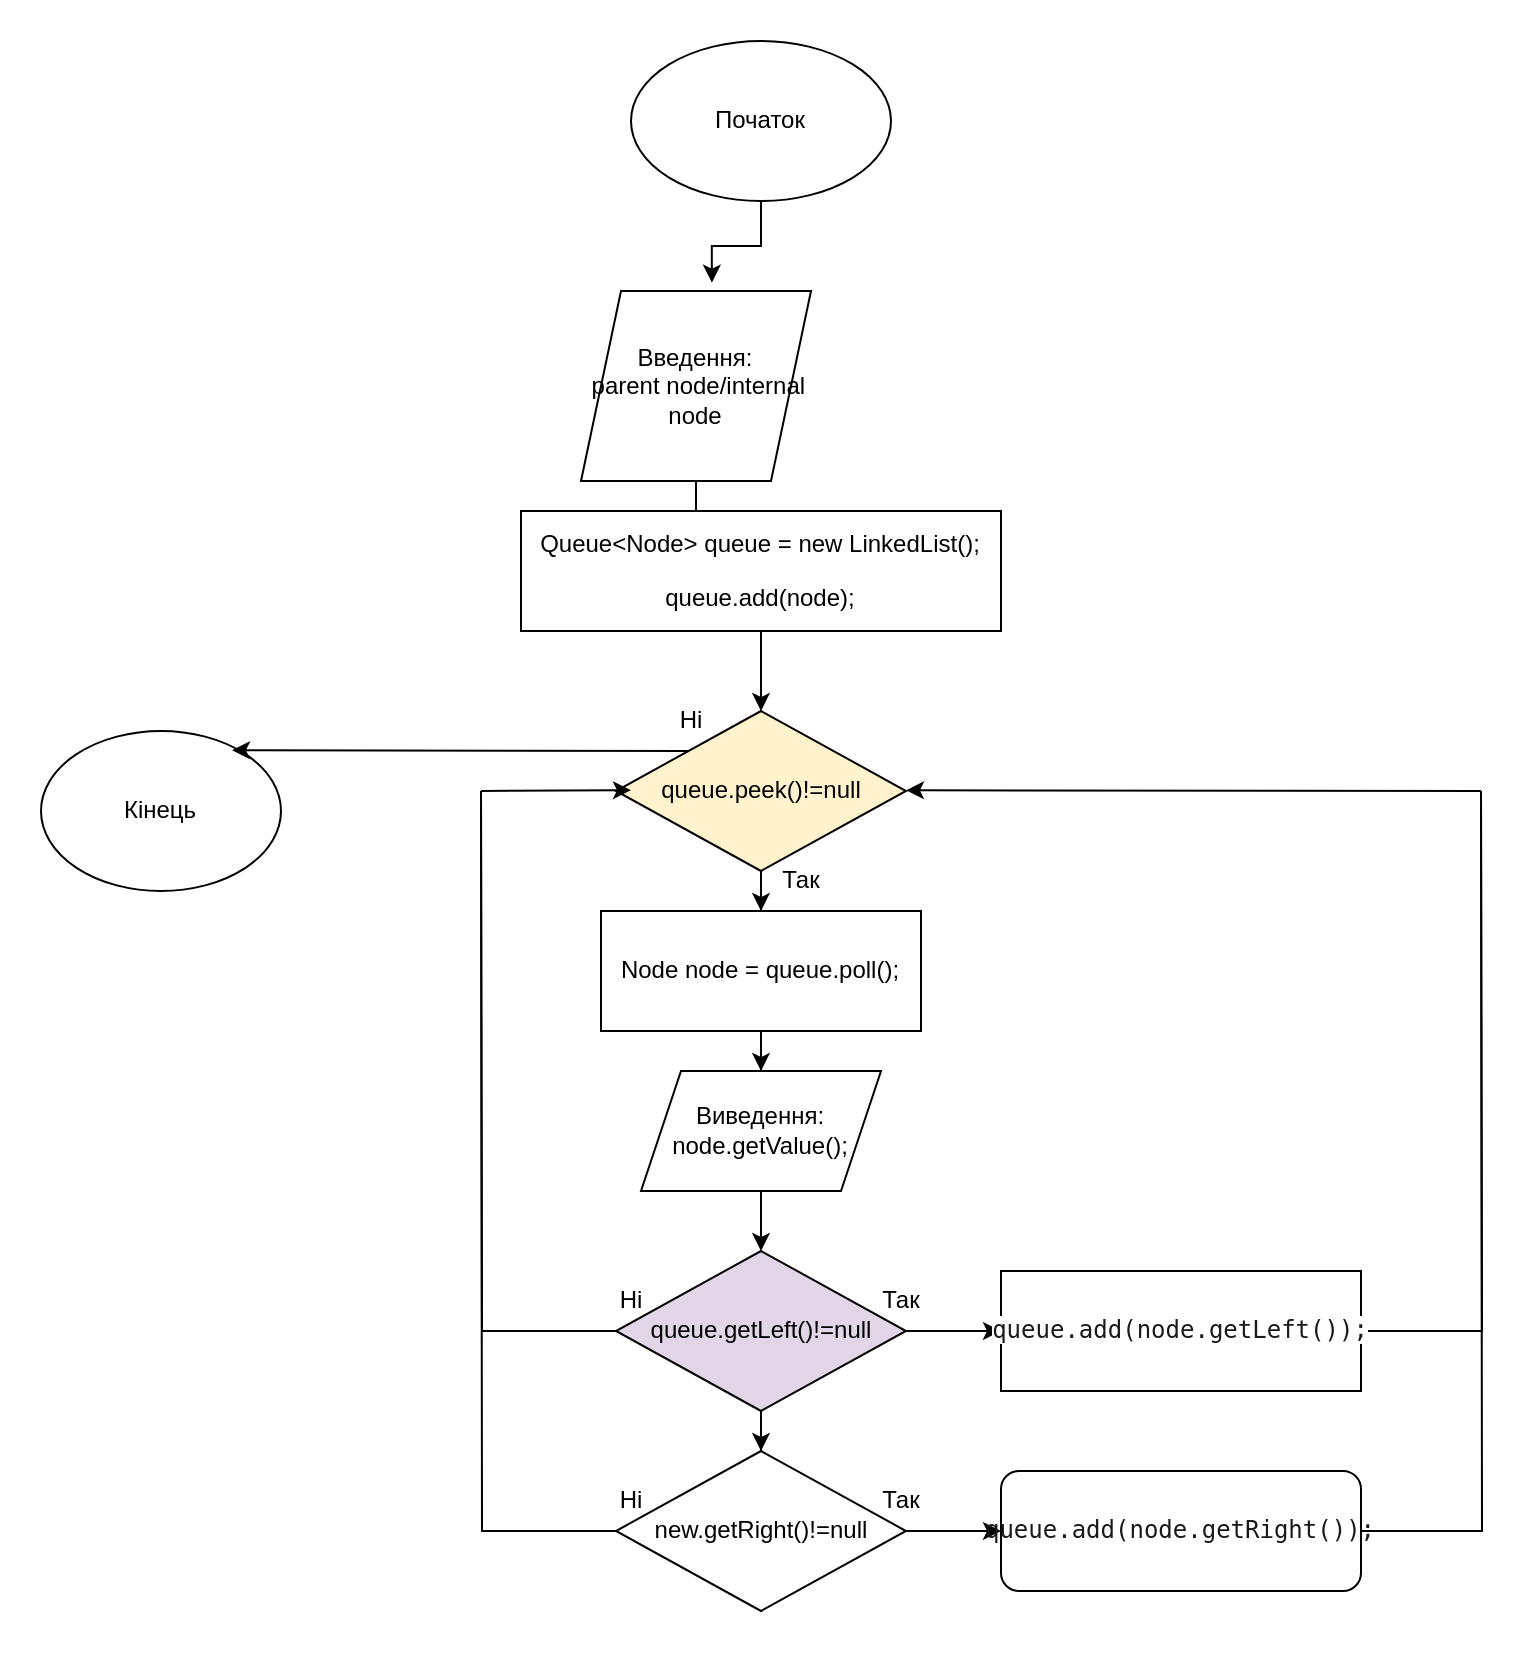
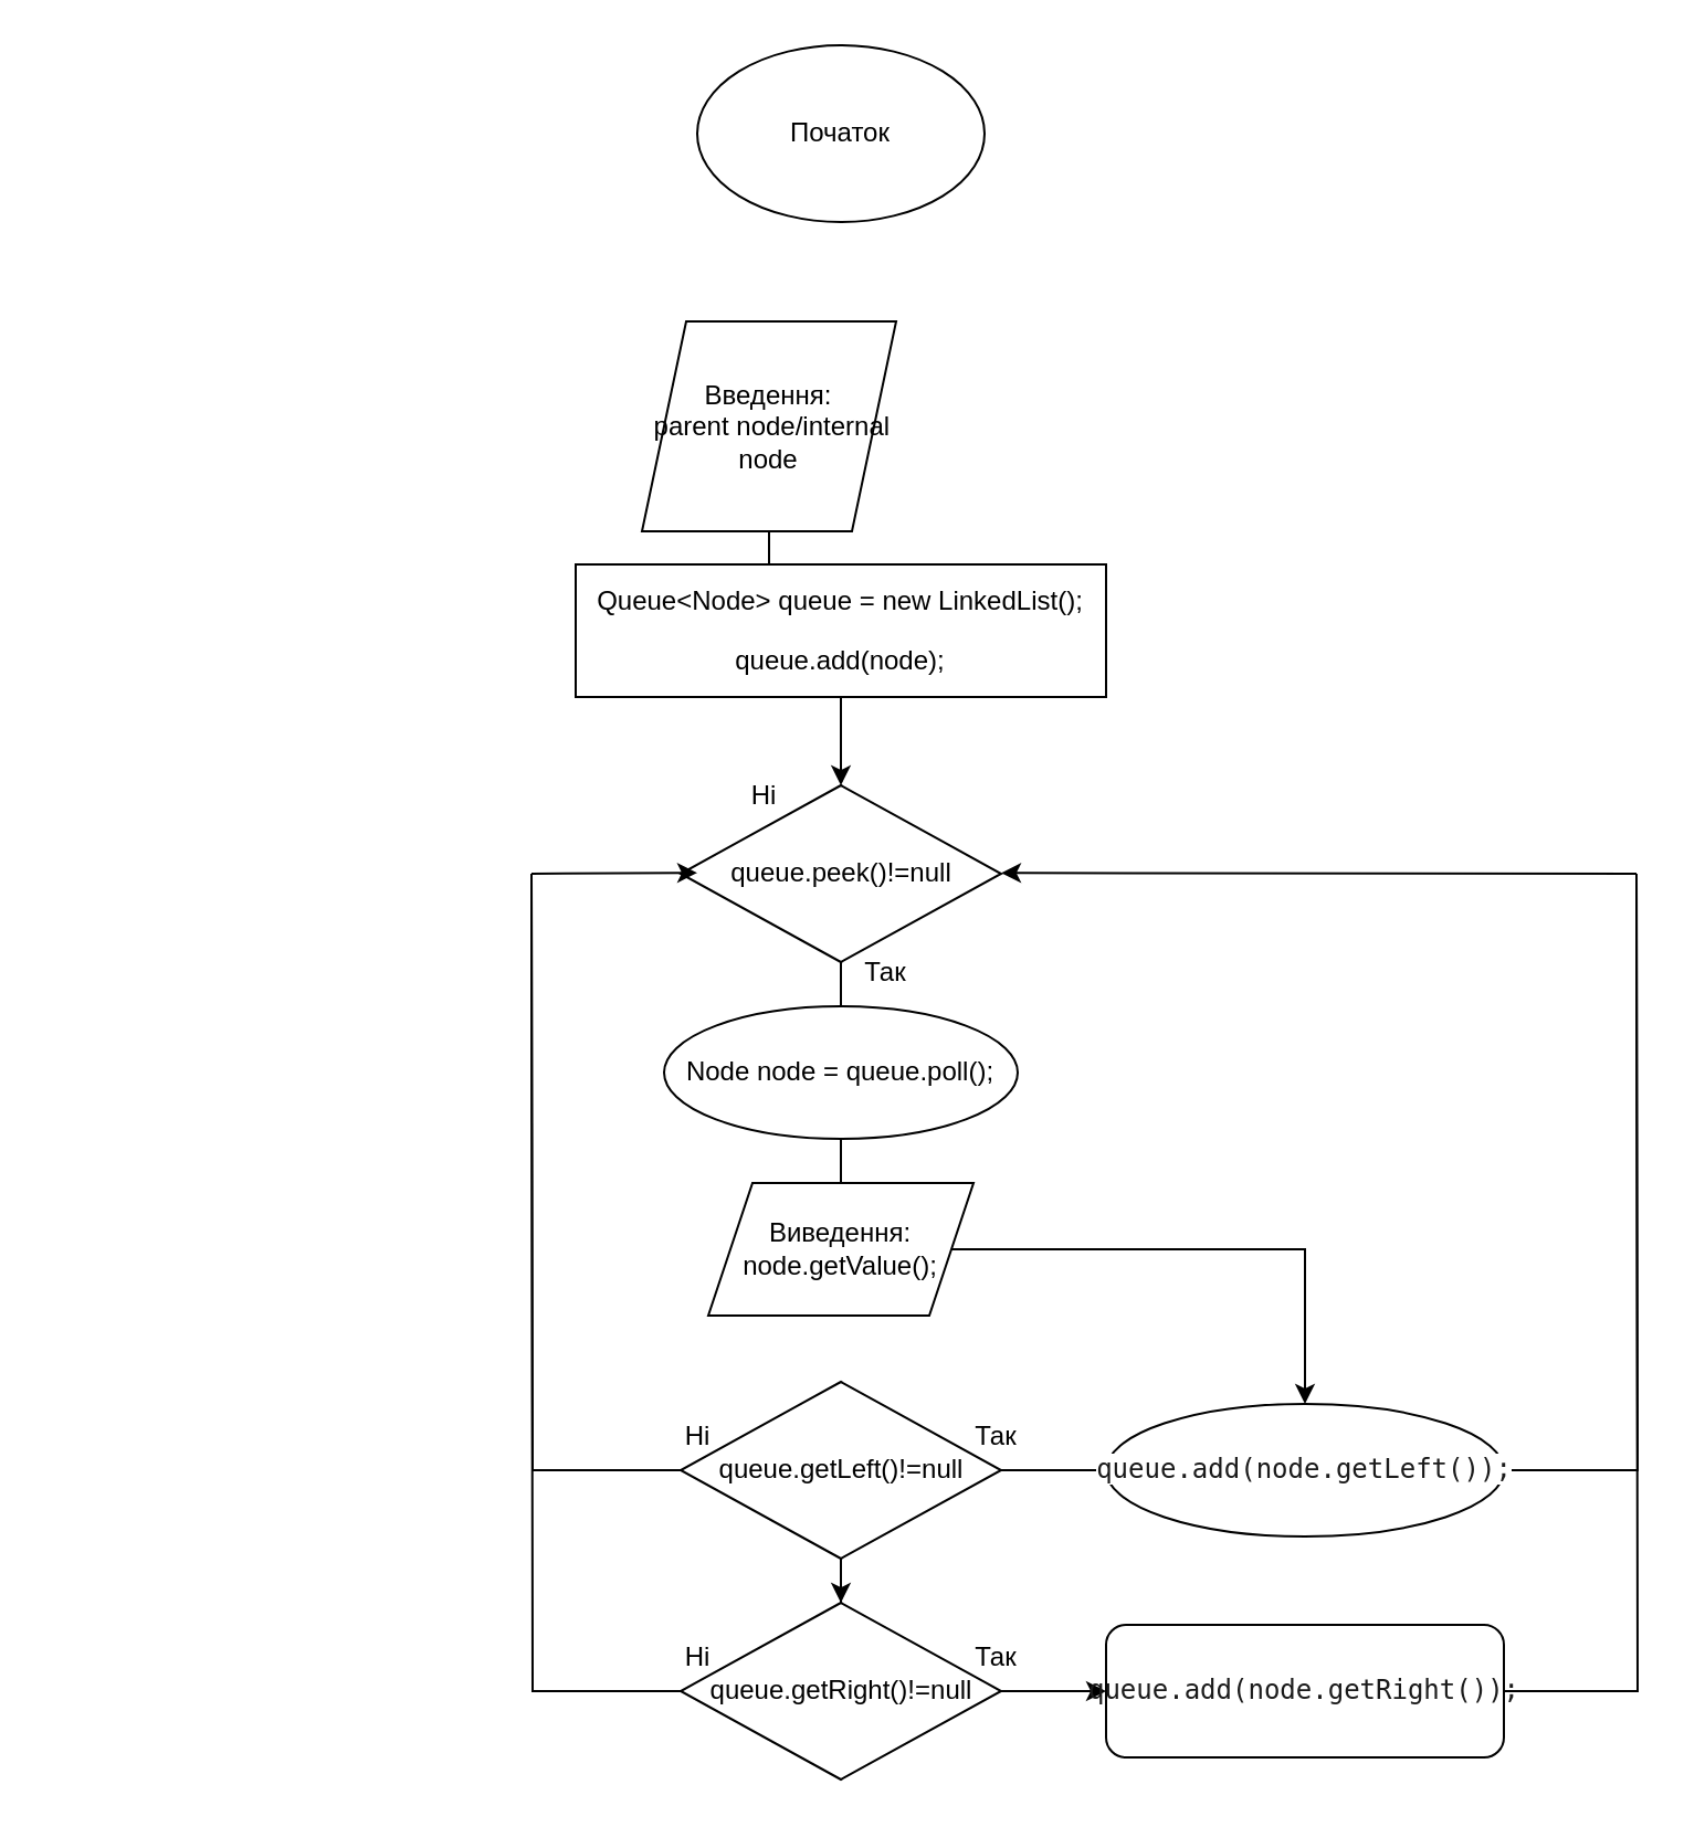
  <mxCell id="0" />
  <mxCell id="1" parent="0" />
  <mxCell id="2" value="Початок" style="ellipse;whiteSpace=wrap;html=1;" vertex="1" parent="1"><mxGeometry x="315" y="20" width="130" height="80" as="geometry" /></mxCell>
  <mxCell id="3" style="edgeStyle=orthogonalEdgeStyle;rounded=0;orthogonalLoop=1;jettySize=auto;html=1;entryX=0.5;entryY=0;entryDx=0;entryDy=0;" edge="1" parent="1" source="4" target="8"><mxGeometry relative="1" as="geometry"><mxPoint x="360" y="235" as="targetPoint" /></mxGeometry></mxCell>
  <mxCell id="4" value="Введення:&lt;br&gt;&amp;nbsp;parent node/internal node" style="shape=parallelogram;perimeter=parallelogramPerimeter;whiteSpace=wrap;html=1;fixedSize=1;" vertex="1" parent="1"><mxGeometry x="290" y="145" width="115" height="95" as="geometry" /></mxCell>
- <mxCell id="5" value="Кінець" style="ellipse;whiteSpace=wrap;html=1;" vertex="1" parent="1"><mxGeometry x="20" y="365" width="120" height="80" as="geometry" /></mxCell>
- <mxCell id="6" style="edgeStyle=orthogonalEdgeStyle;rounded=0;orthogonalLoop=1;jettySize=auto;html=1;entryX=0.569;entryY=-0.044;entryDx=0;entryDy=0;entryPerimeter=0;" edge="1" parent="1" source="2" target="4"><mxGeometry relative="1" as="geometry" /></mxCell>
  <mxCell id="7" style="edgeStyle=orthogonalEdgeStyle;rounded=0;orthogonalLoop=1;jettySize=auto;html=1;entryX=0.5;entryY=0;entryDx=0;entryDy=0;" edge="1" parent="1" source="8" target="10"><mxGeometry relative="1" as="geometry" /></mxCell>
  <mxCell id="8" value="&lt;div style=&quot;&quot;&gt;&lt;pre style=&quot;&quot;&gt;&lt;div style=&quot;&quot;&gt;&lt;pre style=&quot;&quot;&gt;&lt;font face=&quot;Helvetica&quot;&gt;Queue&amp;lt;Node&amp;gt; queue = new LinkedList();&lt;/font&gt;&lt;/pre&gt;&lt;pre style=&quot;&quot;&gt;&lt;font face=&quot;Helvetica&quot;&gt;queue.add(node);&lt;/font&gt;&lt;/pre&gt;&lt;/div&gt;&lt;/pre&gt;&lt;/div&gt;" style="rounded=0;whiteSpace=wrap;html=1;" vertex="1" parent="1"><mxGeometry x="260" y="255" width="240" height="60" as="geometry" /></mxCell>
- <mxCell id="9" style="edgeStyle=orthogonalEdgeStyle;rounded=0;orthogonalLoop=1;jettySize=auto;html=1;entryX=0.5;entryY=0;entryDx=0;entryDy=0;" edge="1" parent="1" source="10" target="12"><mxGeometry relative="1" as="geometry" /></mxCell>
- <mxCell id="10" value="queue.peek()!=null" style="rhombus;whiteSpace=wrap;html=1;fillColor=#fff2cc;" vertex="1" parent="1"><mxGeometry x="307.5" y="355" width="145" height="80" as="geometry" /></mxCell>
- <mxCell id="11" style="edgeStyle=orthogonalEdgeStyle;rounded=0;orthogonalLoop=1;jettySize=auto;html=1;entryX=0.5;entryY=0;entryDx=0;entryDy=0;" edge="1" parent="1" source="12" target="14"><mxGeometry relative="1" as="geometry" /></mxCell>
- <mxCell id="12" value="Node node = queue.poll();" style="rounded=0;whiteSpace=wrap;html=1;" vertex="1" parent="1"><mxGeometry x="300" y="455" width="160" height="60" as="geometry" /></mxCell>
- <mxCell id="13" style="edgeStyle=orthogonalEdgeStyle;rounded=0;orthogonalLoop=1;jettySize=auto;html=1;entryX=0.5;entryY=0;entryDx=0;entryDy=0;" edge="1" parent="1" source="14" target="18"><mxGeometry relative="1" as="geometry" /></mxCell>
+ <mxCell id="9" style="edgeStyle=orthogonalEdgeStyle;rounded=0;orthogonalLoop=1;jettySize=auto;html=1;entryX=0.5;entryY=0;entryDx=0;entryDy=0;endArrow=none;" edge="1" parent="1" source="10" target="12"><mxGeometry relative="1" as="geometry" /></mxCell>
+ <mxCell id="10" value="queue.peek()!=null" style="rhombus;whiteSpace=wrap;html=1;" vertex="1" parent="1"><mxGeometry x="307.5" y="355" width="145" height="80" as="geometry" /></mxCell>
+ <mxCell id="11" style="edgeStyle=orthogonalEdgeStyle;rounded=0;orthogonalLoop=1;jettySize=auto;html=1;entryX=0.5;entryY=0;entryDx=0;entryDy=0;endArrow=none;" edge="1" parent="1" source="12" target="14"><mxGeometry relative="1" as="geometry" /></mxCell>
+ <mxCell id="12" value="Node node = queue.poll();" style="ellipse;whiteSpace=wrap;html=1;" vertex="1" parent="1"><mxGeometry x="300" y="455" width="160" height="60" as="geometry" /></mxCell>
+ <mxCell id="13" style="edgeStyle=orthogonalEdgeStyle;rounded=0;orthogonalLoop=1;jettySize=auto;html=1;" edge="1" parent="1" source="14" target="25"><mxGeometry relative="1" as="geometry" /></mxCell>
  <mxCell id="14" value="Виведення:&lt;br&gt;node.getValue();" style="shape=parallelogram;perimeter=parallelogramPerimeter;whiteSpace=wrap;html=1;fixedSize=1;" vertex="1" parent="1"><mxGeometry x="320" y="535" width="120" height="60" as="geometry" /></mxCell>
- <mxCell id="15" style="edgeStyle=orthogonalEdgeStyle;rounded=0;orthogonalLoop=1;jettySize=auto;html=1;entryX=0;entryY=0.5;entryDx=0;entryDy=0;" edge="1" parent="1" source="18" target="25"><mxGeometry relative="1" as="geometry" /></mxCell>
+ <mxCell id="15" style="edgeStyle=orthogonalEdgeStyle;rounded=0;orthogonalLoop=1;jettySize=auto;html=1;entryX=0;entryY=0.5;entryDx=0;entryDy=0;endArrow=none;" edge="1" parent="1" source="18" target="25"><mxGeometry relative="1" as="geometry" /></mxCell>
  <mxCell id="16" style="edgeStyle=orthogonalEdgeStyle;rounded=0;orthogonalLoop=1;jettySize=auto;html=1;endArrow=none;endFill=0;" edge="1" parent="1" source="18"><mxGeometry relative="1" as="geometry"><mxPoint x="240" y="395" as="targetPoint" /></mxGeometry></mxCell>
  <mxCell id="17" style="edgeStyle=orthogonalEdgeStyle;rounded=0;orthogonalLoop=1;jettySize=auto;html=1;entryX=0.5;entryY=0;entryDx=0;entryDy=0;" edge="1" parent="1" source="18" target="21"><mxGeometry relative="1" as="geometry" /></mxCell>
- <mxCell id="18" value="queue.getLeft()!=null" style="rhombus;whiteSpace=wrap;html=1;fillColor=#e1d5e7;" vertex="1" parent="1"><mxGeometry x="307.5" y="625" width="145" height="80" as="geometry" /></mxCell>
+ <mxCell id="18" value="queue.getLeft()!=null" style="rhombus;whiteSpace=wrap;html=1;" vertex="1" parent="1"><mxGeometry x="307.5" y="625" width="145" height="80" as="geometry" /></mxCell>
  <mxCell id="19" style="edgeStyle=orthogonalEdgeStyle;rounded=0;orthogonalLoop=1;jettySize=auto;html=1;endArrow=none;endFill=0;" edge="1" parent="1" source="21"><mxGeometry relative="1" as="geometry"><mxPoint x="240" y="395" as="targetPoint" /></mxGeometry></mxCell>
  <mxCell id="20" style="edgeStyle=orthogonalEdgeStyle;rounded=0;orthogonalLoop=1;jettySize=auto;html=1;entryX=0;entryY=0.5;entryDx=0;entryDy=0;" edge="1" parent="1" source="21" target="23"><mxGeometry relative="1" as="geometry" /></mxCell>
- <mxCell id="21" value="new.getRight()!=null" style="rhombus;whiteSpace=wrap;html=1;" vertex="1" parent="1"><mxGeometry x="307.5" y="725" width="145" height="80" as="geometry" /></mxCell>
+ <mxCell id="21" value="queue.getRight()!=null" style="rhombus;whiteSpace=wrap;html=1;" vertex="1" parent="1"><mxGeometry x="307.5" y="725" width="145" height="80" as="geometry" /></mxCell>
  <mxCell id="22" style="edgeStyle=orthogonalEdgeStyle;rounded=0;orthogonalLoop=1;jettySize=auto;html=1;endArrow=none;endFill=0;" edge="1" parent="1" source="23"><mxGeometry relative="1" as="geometry"><mxPoint x="740" y="395" as="targetPoint" /></mxGeometry></mxCell>
  <mxCell id="23" value="&lt;pre style=&quot;border-color: var(--border-color);&quot;&gt;&lt;font style=&quot;border-color: var(--border-color);&quot; color=&quot;#1a1a1a&quot;&gt;queue.add(node.getRight());&lt;/font&gt;&lt;/pre&gt;" style="whiteSpace=wrap;html=1;rounded=1;" vertex="1" parent="1"><mxGeometry x="500" y="735" width="180" height="60" as="geometry" /></mxCell>
  <mxCell id="24" style="edgeStyle=orthogonalEdgeStyle;rounded=0;orthogonalLoop=1;jettySize=auto;html=1;endArrow=none;endFill=0;" edge="1" parent="1" source="25"><mxGeometry relative="1" as="geometry"><mxPoint x="740" y="395" as="targetPoint" /></mxGeometry></mxCell>
- <mxCell id="25" value="&lt;div style=&quot;font-family: &amp;quot;JetBrains Mono&amp;quot;, monospace;&quot;&gt;&lt;pre style=&quot;&quot;&gt;&lt;font style=&quot;background-color: rgb(255, 255, 255);&quot; color=&quot;#1a1a1a&quot;&gt;queue.add(node.getLeft());&lt;/font&gt;&lt;/pre&gt;&lt;/div&gt;" style="rounded=0;whiteSpace=wrap;html=1;" vertex="1" parent="1"><mxGeometry x="500" y="635" width="180" height="60" as="geometry" /></mxCell>
+ <mxCell id="25" value="&lt;div style=&quot;font-family: &amp;quot;JetBrains Mono&amp;quot;, monospace;&quot;&gt;&lt;pre style=&quot;&quot;&gt;&lt;font style=&quot;background-color: rgb(255, 255, 255);&quot; color=&quot;#1a1a1a&quot;&gt;queue.add(node.getLeft());&lt;/font&gt;&lt;/pre&gt;&lt;/div&gt;" style="ellipse;whiteSpace=wrap;html=1;" vertex="1" parent="1"><mxGeometry x="500" y="635" width="180" height="60" as="geometry" /></mxCell>
  <mxCell id="26" value="" style="edgeStyle=none;orthogonalLoop=1;jettySize=auto;html=1;rounded=0;" edge="1" parent="1"><mxGeometry width="100" relative="1" as="geometry"><mxPoint x="740" y="395" as="sourcePoint" /><mxPoint x="452.5" y="394.66" as="targetPoint" /><Array as="points" /></mxGeometry></mxCell>
  <mxCell id="27" value="" style="edgeStyle=none;orthogonalLoop=1;jettySize=auto;html=1;rounded=0;" edge="1" parent="1"><mxGeometry width="100" relative="1" as="geometry"><mxPoint x="240" y="395" as="sourcePoint" /><mxPoint x="315" y="394.58" as="targetPoint" /><Array as="points" /></mxGeometry></mxCell>
  <mxCell id="28" value="Ні" style="text;html=1;align=center;verticalAlign=middle;resizable=0;points=[];autosize=1;strokeColor=none;fillColor=none;" vertex="1" parent="1"><mxGeometry x="300" y="635" width="30" height="30" as="geometry" /></mxCell>
  <mxCell id="29" value="Ні" style="text;html=1;align=center;verticalAlign=middle;resizable=0;points=[];autosize=1;strokeColor=none;fillColor=none;" vertex="1" parent="1"><mxGeometry x="300" y="735" width="30" height="30" as="geometry" /></mxCell>
  <mxCell id="30" value="Так" style="text;html=1;align=center;verticalAlign=middle;resizable=0;points=[];autosize=1;strokeColor=none;fillColor=none;" vertex="1" parent="1"><mxGeometry x="430" y="635" width="40" height="30" as="geometry" /></mxCell>
  <mxCell id="31" value="Так" style="text;html=1;align=center;verticalAlign=middle;resizable=0;points=[];autosize=1;strokeColor=none;fillColor=none;" vertex="1" parent="1"><mxGeometry x="430" y="735" width="40" height="30" as="geometry" /></mxCell>
- <mxCell id="32" value="" style="endArrow=classic;html=1;rounded=0;exitX=0;exitY=0;exitDx=0;exitDy=0;entryX=0.796;entryY=0.12;entryDx=0;entryDy=0;entryPerimeter=0;" edge="1" parent="1" source="10" target="5"><mxGeometry width="50" height="50" relative="1" as="geometry"><mxPoint x="347.5" y="375" as="sourcePoint" /><mxPoint x="240" y="375" as="targetPoint" /></mxGeometry></mxCell>
  <mxCell id="33" value="Так" style="text;html=1;align=center;verticalAlign=middle;resizable=0;points=[];autosize=1;strokeColor=none;fillColor=none;" vertex="1" parent="1"><mxGeometry x="380" y="425" width="40" height="30" as="geometry" /></mxCell>
  <mxCell id="34" value="Ні" style="text;html=1;align=center;verticalAlign=middle;resizable=0;points=[];autosize=1;strokeColor=none;fillColor=none;" vertex="1" parent="1"><mxGeometry x="330" y="345" width="30" height="30" as="geometry" /></mxCell>
